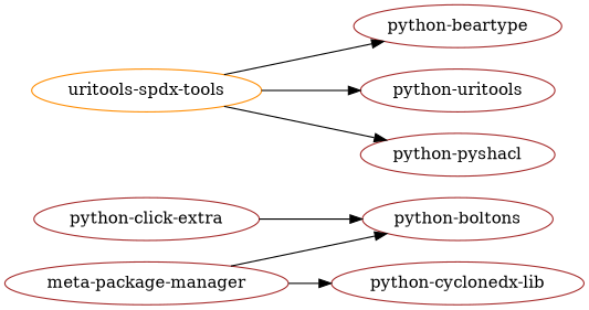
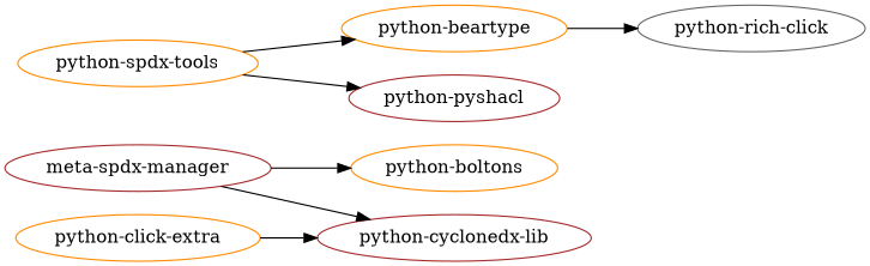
  digraph {
    rankdir=LR
    node [color=brown]
-   n1 [label="meta-package-manager"]
-   n2 [label="python-boltons"]
+   n1 [label="meta-spdx-manager"]
+   n2 [color=darkorange label="python-boltons"]
    n3 [label="python-cyclonedx-lib"]
-   n4 [label="python-click-extra"]
-   n5 [color=darkorange label="uritools-spdx-tools"]
-   n6 [label="python-beartype"]
-   n7 [label="python-uritools"]
+   n4 [color=darkorange label="python-click-extra"]
+   n5 [color=darkorange label="python-spdx-tools"]
+   n6 [color=darkorange label="python-beartype"]
    n8 [label="python-pyshacl"]
+   n9 [color=gray40 label="python-rich-click"]
    n1 -> n2
    n1 -> n3
-   n4 -> n2
+   n4 -> n3
    n5 -> n6
-   n5 -> n7
    n5 -> n8
+   n6 -> n9
  }
